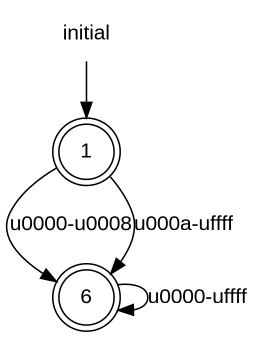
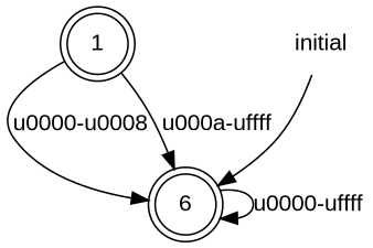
  digraph {
    fontname="Liberation Sans"
    rankdir=TB
    node [fontname="Liberation Sans" shape=doublecircle]
    edge [fontname="Liberation Sans"]
    n1 [label=6]
    1
    initial [shape=plaintext]
    n1 -> n1 [label="\u0000-\uffff"]
    1 -> n1 [label="\u0000-\u0008"]
    1 -> n1 [label="\u000a-\uffff"]
-   initial -> 1
+   initial -> n1
  }
